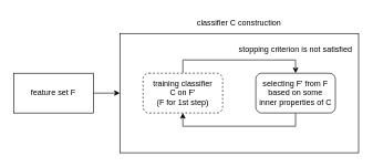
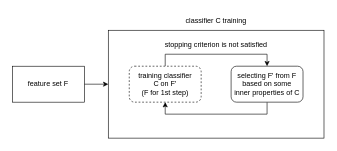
  <mxCell id="0" />
  <mxCell id="1" parent="0" />
  <mxCell id="2" style="edgeStyle=orthogonalEdgeStyle;rounded=0;orthogonalLoop=1;jettySize=auto;html=1;" edge="1" parent="1" source="3" target="4"><mxGeometry relative="1" as="geometry" /></mxCell>
  <mxCell id="3" value="feature set F" style="whiteSpace=wrap;html=1;rounded=0;" vertex="1" parent="1"><mxGeometry x="20" y="110" width="120" height="60" as="geometry" /></mxCell>
  <mxCell id="4" value="" style="rounded=0;whiteSpace=wrap;html=1;" vertex="1" parent="1"><mxGeometry x="180" y="50" width="360" height="180" as="geometry" /></mxCell>
  <mxCell id="5" style="edgeStyle=orthogonalEdgeStyle;rounded=0;orthogonalLoop=1;jettySize=auto;html=1;entryX=0.5;entryY=0;entryDx=0;entryDy=0;exitX=0.5;exitY=0;exitDx=0;exitDy=0;" edge="1" parent="1" source="6" target="8"><mxGeometry relative="1" as="geometry" /></mxCell>
  <mxCell id="6" value="training classifier&lt;br&gt;C on F'&lt;br&gt;(F for 1st step)" style="rounded=1;whiteSpace=wrap;html=1;dashed=1;" vertex="1" parent="1"><mxGeometry x="215" y="110" width="120" height="60" as="geometry" /></mxCell>
  <mxCell id="7" style="edgeStyle=orthogonalEdgeStyle;rounded=0;orthogonalLoop=1;jettySize=auto;html=1;exitX=0.5;exitY=1;exitDx=0;exitDy=0;entryX=0.5;entryY=1;entryDx=0;entryDy=0;" edge="1" parent="1" source="8" target="6"><mxGeometry relative="1" as="geometry" /></mxCell>
  <mxCell id="8" value="selecting F' from F&lt;br&gt;based on some&lt;br&gt;inner properties of C" style="rounded=1;whiteSpace=wrap;html=1;" vertex="1" parent="1"><mxGeometry x="385" y="110" width="120" height="60" as="geometry" /></mxCell>
- <mxCell id="9" value="stopping criterion is not satisfied" style="text;html=1;strokeColor=none;fillColor=none;align=center;verticalAlign=middle;whiteSpace=wrap;rounded=0;" vertex="1" parent="1"><mxGeometry x="355" y="60" width="180" height="30" as="geometry" /></mxCell>
- <mxCell id="10" value="classifier C construction" style="text;html=1;strokeColor=none;fillColor=none;align=center;verticalAlign=middle;whiteSpace=wrap;rounded=0;" vertex="1" parent="1"><mxGeometry x="280" y="20" width="160" height="30" as="geometry" /></mxCell>
+ <mxCell id="9" value="stopping criterion is not satisfied" style="text;html=1;strokeColor=none;fillColor=none;align=center;verticalAlign=middle;whiteSpace=wrap;rounded=0;" vertex="1" parent="1"><mxGeometry x="270" y="60" width="180" height="30" as="geometry" /></mxCell>
+ <mxCell id="10" value="classifier C training" style="text;html=1;strokeColor=none;fillColor=none;align=center;verticalAlign=middle;whiteSpace=wrap;rounded=0;" vertex="1" parent="1"><mxGeometry x="280" y="20" width="160" height="30" as="geometry" /></mxCell>
